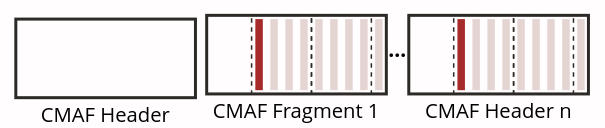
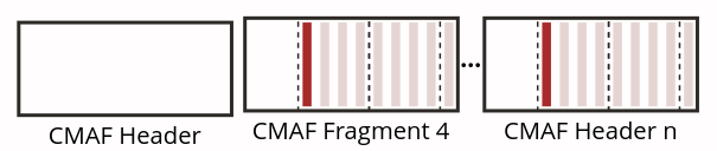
  <mxCell id="0" />
  <mxCell id="1" parent="0" />
- <mxCell id="2" value="CMAF Fragment 1" style="rounded=0;whiteSpace=wrap;html=1;strokeColor=#2D2926;fillColor=none;strokeWidth=4;fontFamily=Open Sans;labelBackgroundColor=none;labelPosition=center;verticalLabelPosition=bottom;align=center;verticalAlign=top;fontSize=27;fontStyle=0" parent="1" vertex="1"><mxGeometry x="275" y="20" width="240" height="105" as="geometry" /></mxCell>
+ <mxCell id="2" value="CMAF Fragment 4" style="rounded=0;whiteSpace=wrap;html=1;strokeColor=#2D2926;fillColor=none;strokeWidth=4;fontFamily=Open Sans;labelBackgroundColor=none;labelPosition=center;verticalLabelPosition=bottom;align=center;verticalAlign=top;fontSize=27;fontStyle=0" parent="1" vertex="1"><mxGeometry x="275" y="20" width="240" height="105" as="geometry" /></mxCell>
  <mxCell id="3" value="CMAF Header n" style="rounded=0;whiteSpace=wrap;html=1;strokeColor=#2D2926;fillColor=none;strokeWidth=4;fontFamily=Open Sans;labelBackgroundColor=none;labelPosition=center;verticalLabelPosition=bottom;align=center;verticalAlign=top;fontSize=27;fontStyle=0" parent="1" vertex="1"><mxGeometry x="545" y="20" width="240" height="105" as="geometry" /></mxCell>
  <mxCell id="4" value="&lt;span style=&quot;font-family: &amp;quot;Open Sans&amp;quot;; font-size: 28px; font-weight: 700; text-align: right;&quot;&gt;…&lt;/span&gt;" style="text;html=1;strokeColor=none;fillColor=none;align=center;verticalAlign=middle;whiteSpace=wrap;rounded=0;labelBackgroundColor=none;" parent="1" vertex="1"><mxGeometry x="515" y="50" width="30" height="30" as="geometry" /></mxCell>
  <mxCell id="5" value="" style="rounded=0;whiteSpace=wrap;html=1;labelPosition=center;verticalLabelPosition=top;align=center;verticalAlign=bottom;strokeColor=none;fillColor=#A72B2A;fontFamily=Open Sans;labelBackgroundColor=none;" parent="1" vertex="1"><mxGeometry x="340" y="25" width="10" height="95" as="geometry" /></mxCell>
  <mxCell id="6" value="" style="rounded=0;whiteSpace=wrap;html=1;labelPosition=center;verticalLabelPosition=top;align=center;verticalAlign=bottom;strokeColor=none;fillColor=#E4D5D3;fontFamily=Open Sans;labelBackgroundColor=none;" parent="1" vertex="1"><mxGeometry x="360" y="25" width="10" height="95" as="geometry" /></mxCell>
  <mxCell id="7" value="" style="rounded=0;whiteSpace=wrap;html=1;labelPosition=center;verticalLabelPosition=top;align=center;verticalAlign=bottom;strokeColor=none;fillColor=#E4D5D3;fontFamily=Open Sans;labelBackgroundColor=none;" parent="1" vertex="1"><mxGeometry x="380" y="25" width="10" height="95" as="geometry" /></mxCell>
  <mxCell id="8" value="" style="rounded=0;whiteSpace=wrap;html=1;labelPosition=center;verticalLabelPosition=top;align=center;verticalAlign=bottom;strokeColor=none;fillColor=#E4D5D3;fontFamily=Open Sans;labelBackgroundColor=none;" parent="1" vertex="1"><mxGeometry x="400" y="25" width="10" height="95" as="geometry" /></mxCell>
  <mxCell id="9" value="" style="rounded=0;whiteSpace=wrap;html=1;labelPosition=center;verticalLabelPosition=top;align=center;verticalAlign=bottom;strokeColor=none;fillColor=#E4D5D3;fontFamily=Open Sans;labelBackgroundColor=none;" parent="1" vertex="1"><mxGeometry x="420" y="25" width="10" height="95" as="geometry" /></mxCell>
  <mxCell id="10" value="" style="rounded=0;whiteSpace=wrap;html=1;labelPosition=center;verticalLabelPosition=top;align=center;verticalAlign=bottom;strokeColor=none;fillColor=#E4D5D3;fontFamily=Open Sans;labelBackgroundColor=none;" parent="1" vertex="1"><mxGeometry x="440" y="25" width="10" height="95" as="geometry" /></mxCell>
  <mxCell id="11" value="" style="rounded=0;whiteSpace=wrap;html=1;labelPosition=center;verticalLabelPosition=top;align=center;verticalAlign=bottom;strokeColor=none;fillColor=#E4D5D3;fontFamily=Open Sans;labelBackgroundColor=none;" parent="1" vertex="1"><mxGeometry x="460" y="25" width="10" height="95" as="geometry" /></mxCell>
  <mxCell id="12" value="" style="rounded=0;whiteSpace=wrap;html=1;labelPosition=center;verticalLabelPosition=top;align=center;verticalAlign=bottom;strokeColor=none;fillColor=#E4D5D3;fontFamily=Open Sans;labelBackgroundColor=none;" parent="1" vertex="1"><mxGeometry x="480" y="25" width="10" height="95" as="geometry" /></mxCell>
  <mxCell id="13" value="" style="rounded=0;whiteSpace=wrap;html=1;labelPosition=center;verticalLabelPosition=top;align=center;verticalAlign=bottom;strokeColor=none;fillColor=#E4D5D3;fontFamily=Open Sans;labelBackgroundColor=none;" parent="1" vertex="1"><mxGeometry x="500" y="25" width="10" height="95" as="geometry" /></mxCell>
  <mxCell id="14" value="" style="rounded=0;whiteSpace=wrap;html=1;labelPosition=center;verticalLabelPosition=top;align=center;verticalAlign=bottom;strokeColor=none;fillColor=#A72B2A;fontFamily=Open Sans;labelBackgroundColor=none;" parent="1" vertex="1"><mxGeometry x="610" y="25" width="10" height="95" as="geometry" /></mxCell>
  <mxCell id="15" value="" style="rounded=0;whiteSpace=wrap;html=1;labelPosition=center;verticalLabelPosition=top;align=center;verticalAlign=bottom;strokeColor=none;fillColor=#E4D5D3;fontFamily=Open Sans;labelBackgroundColor=none;" parent="1" vertex="1"><mxGeometry x="630" y="25" width="10" height="95" as="geometry" /></mxCell>
  <mxCell id="16" value="" style="rounded=0;whiteSpace=wrap;html=1;labelPosition=center;verticalLabelPosition=top;align=center;verticalAlign=bottom;strokeColor=none;fillColor=#E4D5D3;fontFamily=Open Sans;labelBackgroundColor=none;" parent="1" vertex="1"><mxGeometry x="650" y="25" width="10" height="95" as="geometry" /></mxCell>
  <mxCell id="17" value="" style="rounded=0;whiteSpace=wrap;html=1;labelPosition=center;verticalLabelPosition=top;align=center;verticalAlign=bottom;strokeColor=none;fillColor=#E4D5D3;fontFamily=Open Sans;labelBackgroundColor=none;" parent="1" vertex="1"><mxGeometry x="670" y="25" width="10" height="95" as="geometry" /></mxCell>
  <mxCell id="18" value="" style="rounded=0;whiteSpace=wrap;html=1;labelPosition=center;verticalLabelPosition=top;align=center;verticalAlign=bottom;strokeColor=none;fillColor=#E4D5D3;fontFamily=Open Sans;labelBackgroundColor=none;" parent="1" vertex="1"><mxGeometry x="690" y="25" width="10" height="95" as="geometry" /></mxCell>
  <mxCell id="19" value="" style="rounded=0;whiteSpace=wrap;html=1;labelPosition=center;verticalLabelPosition=top;align=center;verticalAlign=bottom;strokeColor=none;fillColor=#E4D5D3;fontFamily=Open Sans;labelBackgroundColor=none;" parent="1" vertex="1"><mxGeometry x="710" y="25" width="10" height="95" as="geometry" /></mxCell>
  <mxCell id="20" value="" style="rounded=0;whiteSpace=wrap;html=1;labelPosition=center;verticalLabelPosition=top;align=center;verticalAlign=bottom;strokeColor=none;fillColor=#E4D5D3;fontFamily=Open Sans;labelBackgroundColor=none;" parent="1" vertex="1"><mxGeometry x="730" y="25" width="10" height="95" as="geometry" /></mxCell>
  <mxCell id="21" value="" style="rounded=0;whiteSpace=wrap;html=1;labelPosition=center;verticalLabelPosition=top;align=center;verticalAlign=bottom;strokeColor=none;fillColor=#E4D5D3;fontFamily=Open Sans;labelBackgroundColor=none;" parent="1" vertex="1"><mxGeometry x="750" y="25" width="10" height="95" as="geometry" /></mxCell>
  <mxCell id="22" value="" style="rounded=0;whiteSpace=wrap;html=1;labelPosition=center;verticalLabelPosition=top;align=center;verticalAlign=bottom;strokeColor=none;fillColor=#E4D5D3;fontFamily=Open Sans;labelBackgroundColor=none;" parent="1" vertex="1"><mxGeometry x="770" y="25" width="10" height="95" as="geometry" /></mxCell>
  <mxCell id="23" value="" style="rounded=0;whiteSpace=wrap;html=1;strokeColor=#2D2926;fillColor=none;strokeWidth=2;fontFamily=Open Sans;labelBackgroundColor=none;labelPosition=center;verticalLabelPosition=bottom;align=center;verticalAlign=top;fontSize=27;fontStyle=0;dashed=1;" parent="1" vertex="1"><mxGeometry x="335" y="20" width="80" height="105" as="geometry" /></mxCell>
  <mxCell id="24" value="" style="rounded=0;whiteSpace=wrap;html=1;strokeColor=#2D2926;fillColor=none;strokeWidth=2;fontFamily=Open Sans;labelBackgroundColor=none;labelPosition=center;verticalLabelPosition=bottom;align=center;verticalAlign=top;fontSize=27;fontStyle=0;dashed=1;" parent="1" vertex="1"><mxGeometry x="415" y="20" width="80" height="105" as="geometry" /></mxCell>
  <mxCell id="25" value="" style="rounded=0;whiteSpace=wrap;html=1;strokeColor=#2D2926;fillColor=none;strokeWidth=2;fontFamily=Open Sans;labelBackgroundColor=none;labelPosition=center;verticalLabelPosition=bottom;align=center;verticalAlign=top;fontSize=27;fontStyle=0;dashed=1;" parent="1" vertex="1"><mxGeometry x="605" y="20" width="80" height="105" as="geometry" /></mxCell>
  <mxCell id="26" value="" style="rounded=0;whiteSpace=wrap;html=1;strokeColor=#2D2926;fillColor=none;strokeWidth=2;fontFamily=Open Sans;labelBackgroundColor=none;labelPosition=center;verticalLabelPosition=bottom;align=center;verticalAlign=top;fontSize=27;fontStyle=0;dashed=1;" parent="1" vertex="1"><mxGeometry x="685" y="20" width="80" height="105" as="geometry" /></mxCell>
  <mxCell id="27" value="CMAF Header" style="rounded=0;whiteSpace=wrap;html=1;strokeColor=#2D2926;fillColor=none;strokeWidth=4;fontFamily=Open Sans;labelBackgroundColor=none;labelPosition=center;verticalLabelPosition=bottom;align=center;verticalAlign=top;fontSize=27;fontStyle=0" vertex="1" parent="1"><mxGeometry x="20" y="25" width="240" height="105" as="geometry" /></mxCell>
